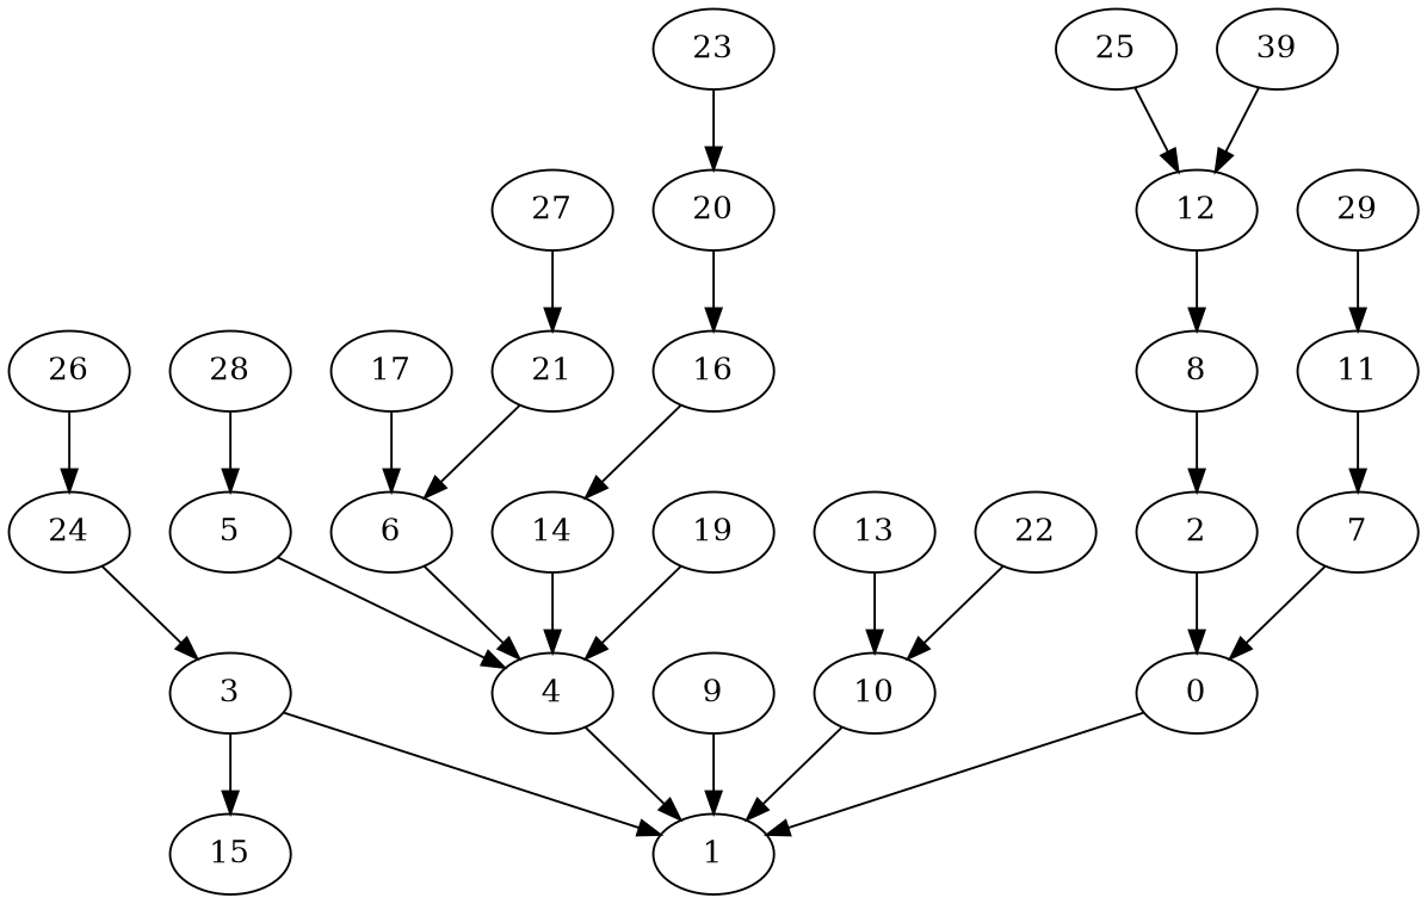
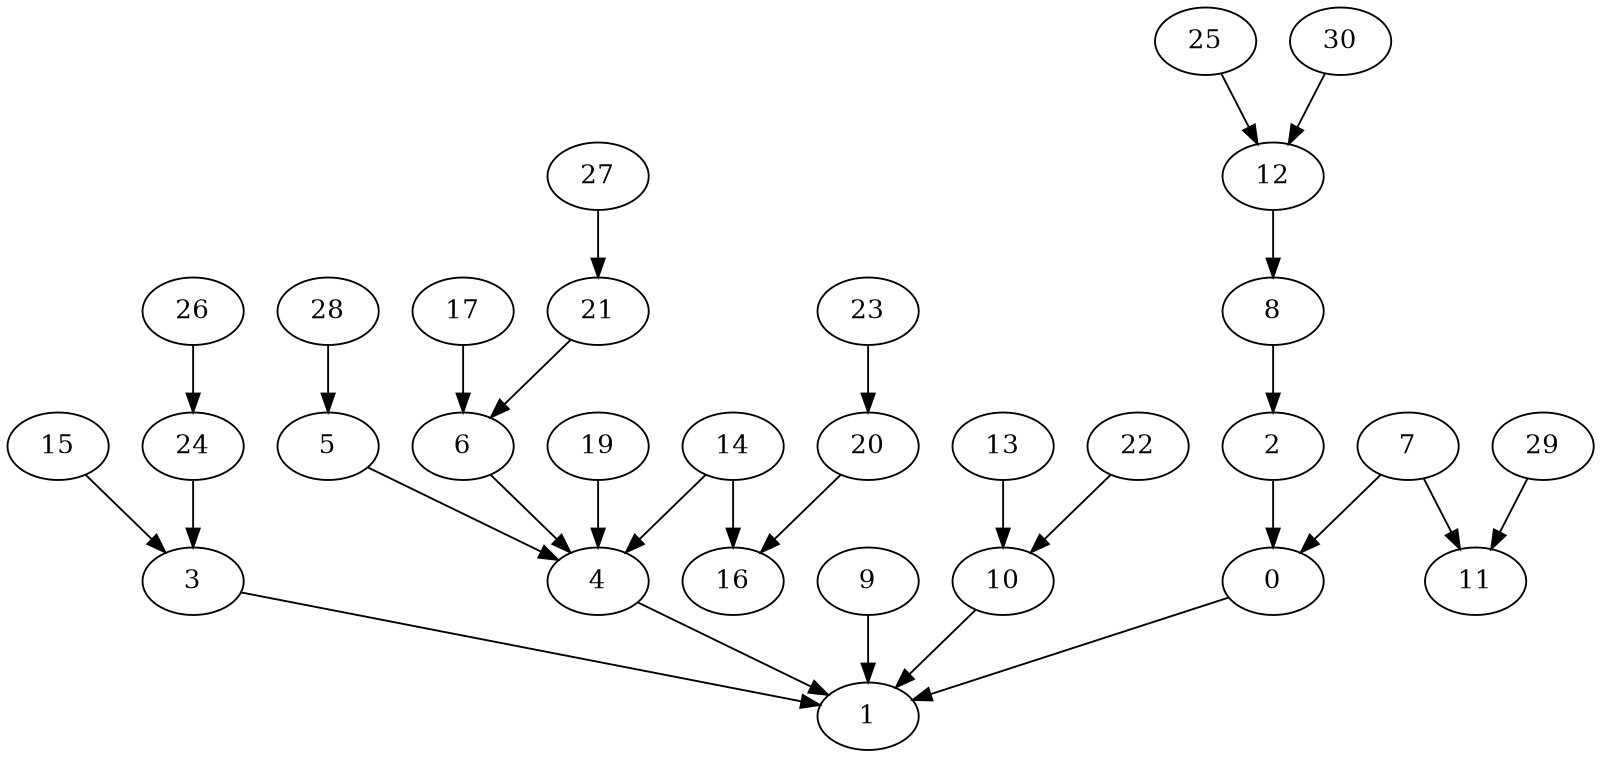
  digraph {
    0
    1
    2
    3
    4
    5
    6
    7
    8
    9
    10
    11
    12
    13
    14
    15
    16
    17
    19
    20
    21
    22
    23
    24
    25
    26
    27
    28
    29
-   30 [label=39]
+   30
    0 -> 1
    2 -> 0
    3 -> 1
    4 -> 1
    5 -> 4
    6 -> 4
    7 -> 0
    8 -> 2
    9 -> 1
    10 -> 1
-   11 -> 7
+   7 -> 11
    12 -> 8
    13 -> 10
    14 -> 4
-   3 -> 15
-   16 -> 14
+   15 -> 3
+   14 -> 16
    17 -> 6
    19 -> 4
    20 -> 16
    21 -> 6
    22 -> 10
    23 -> 20
    24 -> 3
    25 -> 12
    26 -> 24
    27 -> 21
    28 -> 5
    29 -> 11
    30 -> 12
  }
